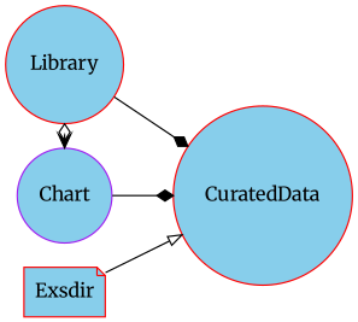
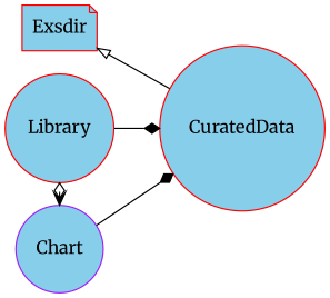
  digraph {
    fontname=Merriweather
    rankdir=LR
    node [color=red fillcolor=skyblue fontname=Merriweather shape=circle style=filled]
    edge [arrowhead=diamond fontname=Merriweather]
    CuratedData
    Library
    Chart [color=purple]
    Exsdir [shape=note]
    subgraph sub_1 {
      rank=max
      CuratedData
    }
    subgraph sub_2 {
      rank=same
      Library
      Chart
    }
    subgraph sub_3 {
      rank=min
      Exsdir
    }
    Library -> CuratedData
    Library -> Chart [arrowhead=open arrowtail=odiamond dir=both]
    Chart -> CuratedData
-   Exsdir -> CuratedData [arrowhead=onormal]
+   CuratedData -> Exsdir [arrowhead=onormal]
  }
